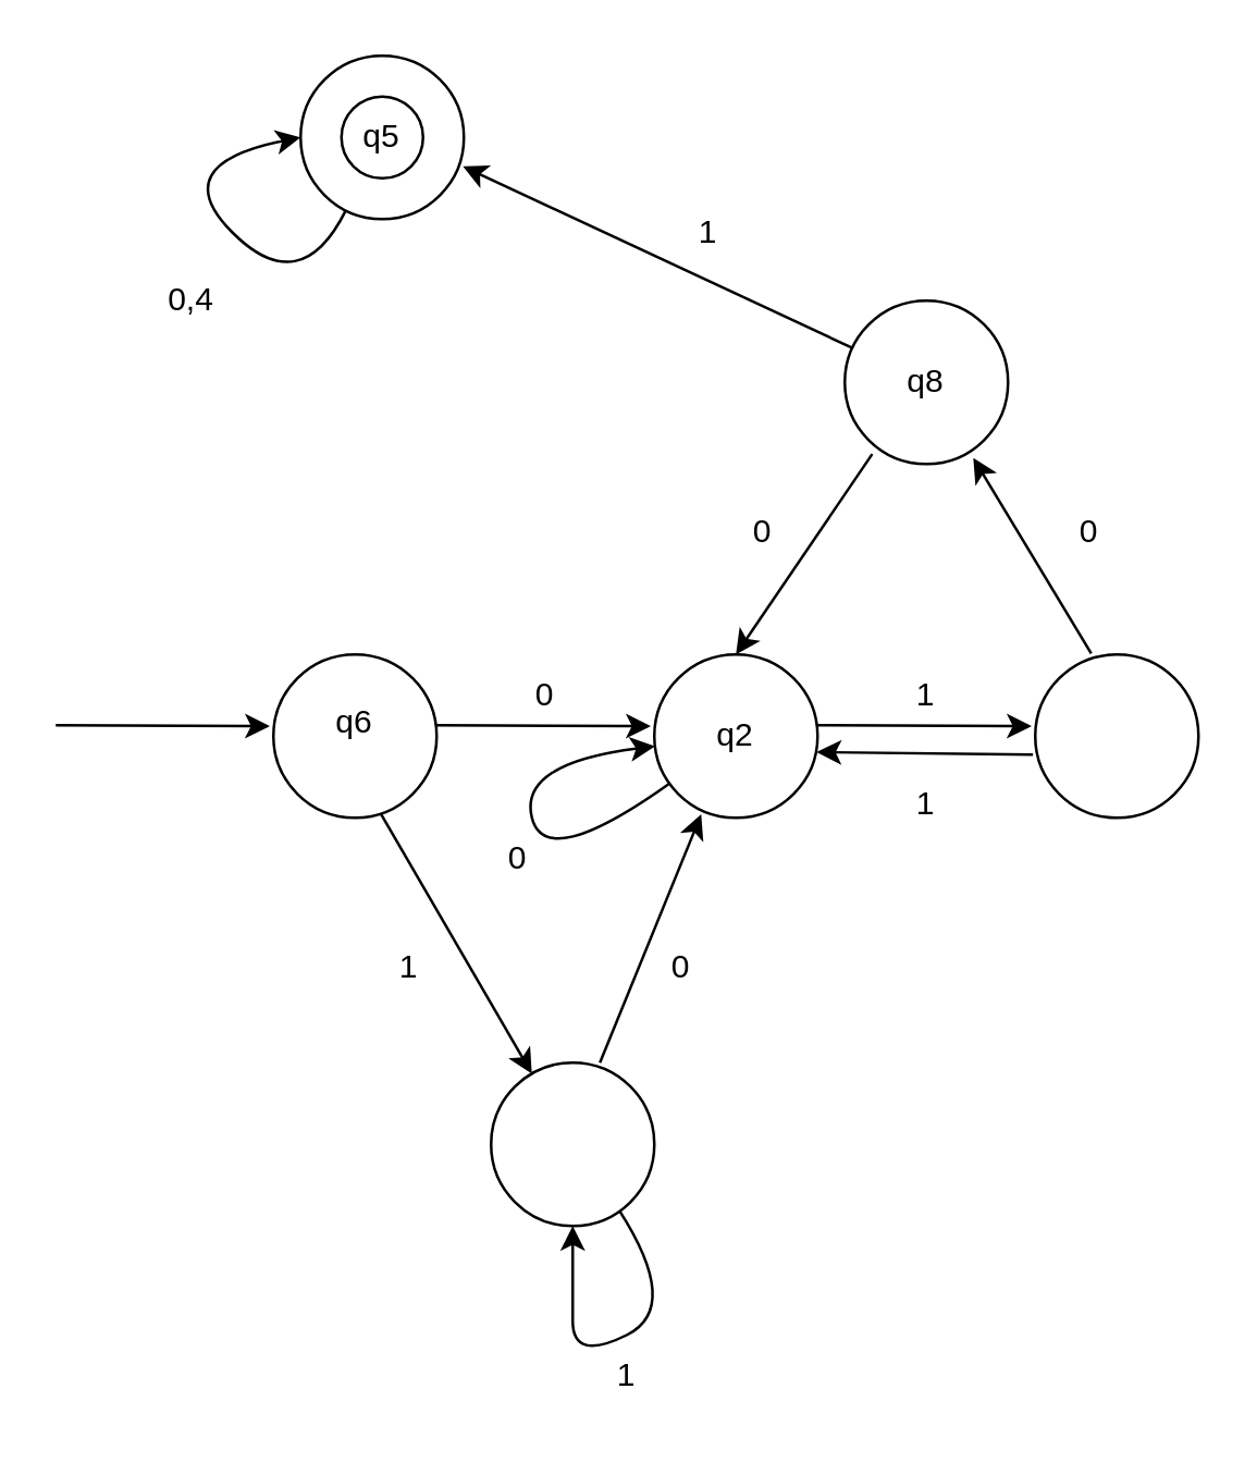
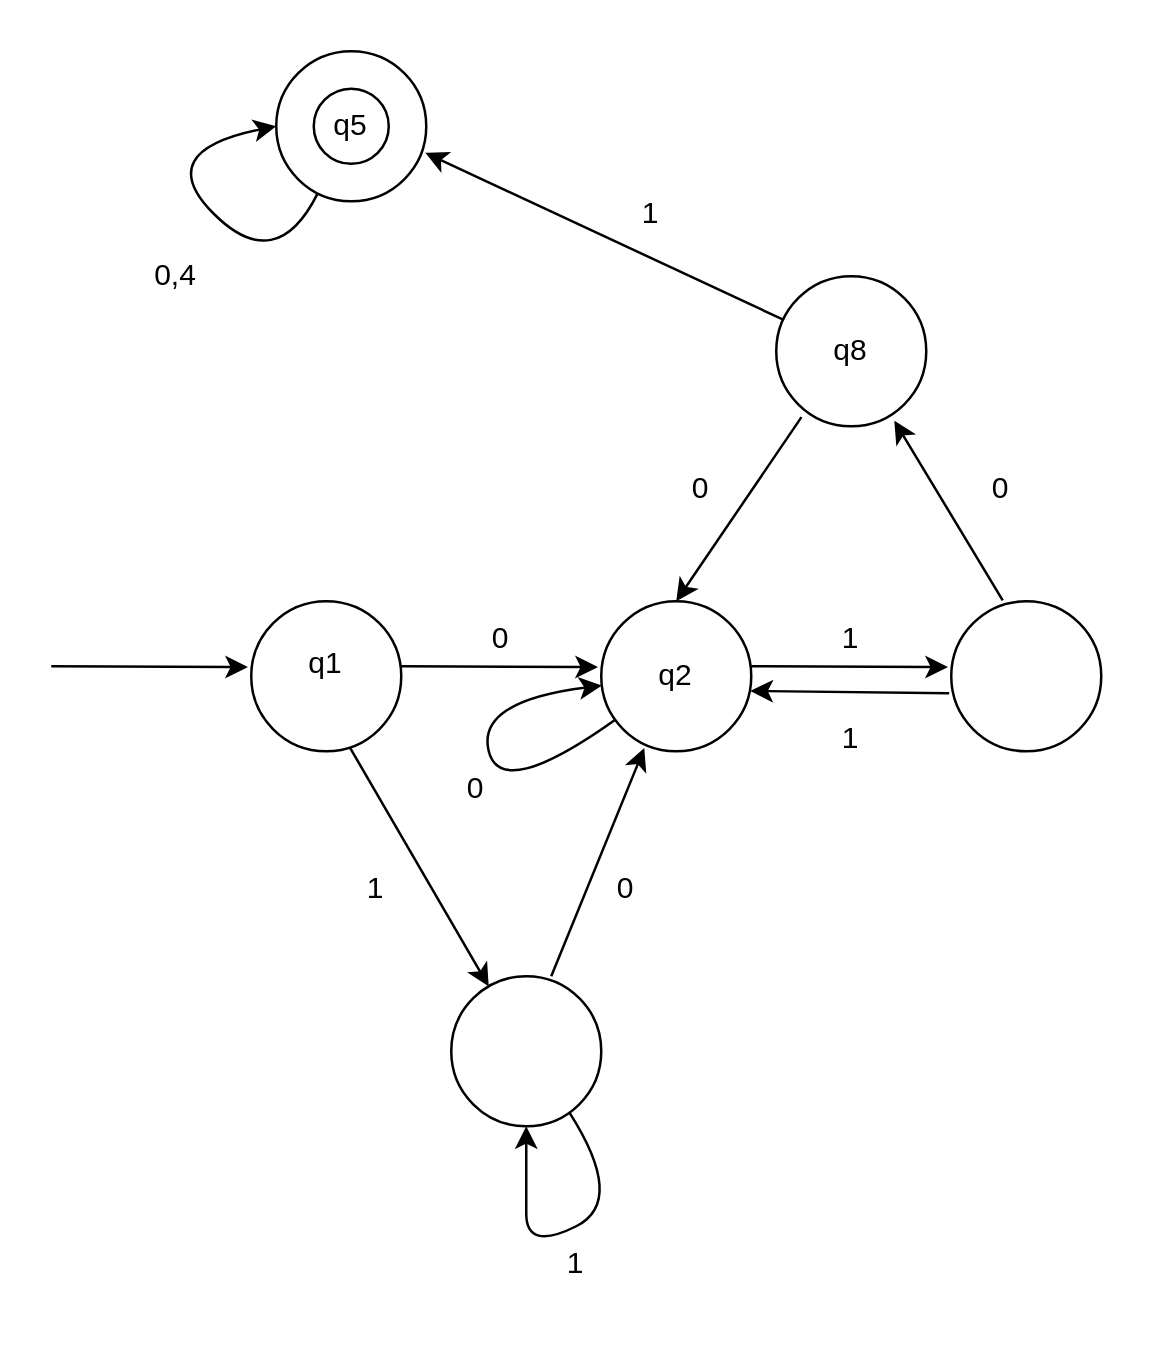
  <mxCell id="0" />
  <mxCell id="1" parent="0" />
  <mxCell id="2" value="" style="ellipse;whiteSpace=wrap;html=1;" vertex="1" parent="1"><mxGeometry x="100" y="240" width="60" height="60" as="geometry" /></mxCell>
  <mxCell id="3" value="" style="endArrow=classic;html=1;rounded=0;entryX=-0.022;entryY=0.439;entryDx=0;entryDy=0;entryPerimeter=0;" edge="1" parent="1" target="2"><mxGeometry width="50" height="50" relative="1" as="geometry"><mxPoint x="20" y="266" as="sourcePoint" /><mxPoint x="70" y="245" as="targetPoint" /></mxGeometry></mxCell>
  <mxCell id="4" value="" style="ellipse;whiteSpace=wrap;html=1;" vertex="1" parent="1"><mxGeometry x="240" y="240" width="60" height="60" as="geometry" /></mxCell>
  <mxCell id="5" value="" style="endArrow=classic;html=1;rounded=0;entryX=-0.022;entryY=0.439;entryDx=0;entryDy=0;entryPerimeter=0;" edge="1" parent="1" target="4"><mxGeometry width="50" height="50" relative="1" as="geometry"><mxPoint x="160" y="266" as="sourcePoint" /><mxPoint x="210" y="245" as="targetPoint" /></mxGeometry></mxCell>
  <mxCell id="6" value="" style="ellipse;whiteSpace=wrap;html=1;" vertex="1" parent="1"><mxGeometry x="380" y="240" width="60" height="60" as="geometry" /></mxCell>
  <mxCell id="7" value="" style="endArrow=classic;html=1;rounded=0;entryX=-0.022;entryY=0.439;entryDx=0;entryDy=0;entryPerimeter=0;" edge="1" parent="1" target="6"><mxGeometry width="50" height="50" relative="1" as="geometry"><mxPoint x="300" y="266" as="sourcePoint" /><mxPoint x="350" y="245" as="targetPoint" /></mxGeometry></mxCell>
  <mxCell id="8" value="" style="ellipse;whiteSpace=wrap;html=1;" vertex="1" parent="1"><mxGeometry x="310" y="110" width="60" height="60" as="geometry" /></mxCell>
  <mxCell id="9" value="" style="endArrow=classic;html=1;rounded=0;entryX=0.787;entryY=0.963;entryDx=0;entryDy=0;entryPerimeter=0;exitX=0.343;exitY=-0.006;exitDx=0;exitDy=0;exitPerimeter=0;" edge="1" parent="1" target="8" source="6"><mxGeometry width="50" height="50" relative="1" as="geometry"><mxPoint x="220" y="136" as="sourcePoint" /><mxPoint x="270" y="115" as="targetPoint" /></mxGeometry></mxCell>
  <mxCell id="10" value="" style="ellipse;whiteSpace=wrap;html=1;" vertex="1" parent="1"><mxGeometry x="110" y="20" width="60" height="60" as="geometry" /></mxCell>
  <mxCell id="11" value="" style="endArrow=classic;html=1;rounded=0;entryX=0.994;entryY=0.677;entryDx=0;entryDy=0;entryPerimeter=0;" edge="1" parent="1" target="10" source="8"><mxGeometry width="50" height="50" relative="1" as="geometry"><mxPoint x="30" y="46" as="sourcePoint" /><mxPoint x="80" y="25" as="targetPoint" /></mxGeometry></mxCell>
  <mxCell id="12" value="" style="ellipse;whiteSpace=wrap;html=1;" vertex="1" parent="1"><mxGeometry x="180" y="390" width="60" height="60" as="geometry" /></mxCell>
  <mxCell id="13" value="" style="endArrow=classic;html=1;rounded=0;exitX=0.66;exitY=0.979;exitDx=0;exitDy=0;exitPerimeter=0;" edge="1" parent="1" target="12" source="2"><mxGeometry width="50" height="50" relative="1" as="geometry"><mxPoint x="100" y="416" as="sourcePoint" /><mxPoint x="150" y="395" as="targetPoint" /></mxGeometry></mxCell>
  <mxCell id="14" value="" style="ellipse;whiteSpace=wrap;html=1;" vertex="1" parent="1"><mxGeometry x="125" y="35" width="30" height="30" as="geometry" /></mxCell>
  <mxCell id="15" value="" style="curved=1;endArrow=classic;html=1;rounded=0;exitX=0.787;exitY=0.907;exitDx=0;exitDy=0;exitPerimeter=0;" edge="1" parent="1" source="12" target="12"><mxGeometry width="50" height="50" relative="1" as="geometry"><mxPoint x="210" y="520" as="sourcePoint" /><mxPoint x="140" y="470" as="targetPoint" /><Array as="points"><mxPoint x="250" y="480" /><mxPoint x="210" y="500" /><mxPoint x="210" y="470" /></Array></mxGeometry></mxCell>
  <mxCell id="16" value="" style="curved=1;endArrow=classic;html=1;rounded=0;" edge="1" parent="1" source="4" target="4"><mxGeometry width="50" height="50" relative="1" as="geometry"><mxPoint x="190" y="330" as="sourcePoint" /><mxPoint x="240" y="280" as="targetPoint" /><Array as="points"><mxPoint x="200" y="320" /><mxPoint x="190" y="280" /></Array></mxGeometry></mxCell>
  <mxCell id="17" value="" style="endArrow=classic;html=1;rounded=0;entryX=0.287;entryY=0.979;entryDx=0;entryDy=0;entryPerimeter=0;" edge="1" parent="1" target="4"><mxGeometry width="50" height="50" relative="1" as="geometry"><mxPoint x="220" y="390" as="sourcePoint" /><mxPoint x="270" y="340" as="targetPoint" /></mxGeometry></mxCell>
  <mxCell id="18" value="" style="endArrow=classic;html=1;rounded=0;entryX=0.994;entryY=0.598;entryDx=0;entryDy=0;entryPerimeter=0;exitX=-0.014;exitY=0.613;exitDx=0;exitDy=0;exitPerimeter=0;" edge="1" parent="1" source="6" target="4"><mxGeometry width="50" height="50" relative="1" as="geometry"><mxPoint x="320" y="350" as="sourcePoint" /><mxPoint x="370" y="300" as="targetPoint" /></mxGeometry></mxCell>
  <mxCell id="19" value="" style="endArrow=classic;html=1;rounded=0;entryX=0.5;entryY=0;entryDx=0;entryDy=0;exitX=0.168;exitY=0.939;exitDx=0;exitDy=0;exitPerimeter=0;" edge="1" parent="1" source="8" target="4"><mxGeometry width="50" height="50" relative="1" as="geometry"><mxPoint x="245" y="200" as="sourcePoint" /><mxPoint x="295" y="150" as="targetPoint" /></mxGeometry></mxCell>
  <mxCell id="20" value="" style="curved=1;endArrow=classic;html=1;rounded=0;entryX=0;entryY=0.5;entryDx=0;entryDy=0;" edge="1" parent="1" source="10" target="10"><mxGeometry width="50" height="50" relative="1" as="geometry"><mxPoint x="60" y="110" as="sourcePoint" /><mxPoint x="110" y="60" as="targetPoint" /><Array as="points"><mxPoint x="110" y="110" /><mxPoint x="60" y="60" /></Array></mxGeometry></mxCell>
- <mxCell id="21" value="q6" style="text;strokeColor=none;align=center;fillColor=none;html=1;verticalAlign=middle;whiteSpace=wrap;rounded=0;" vertex="1" parent="1"><mxGeometry x="100" y="250" width="60" height="30" as="geometry" /></mxCell>
+ <mxCell id="21" value="q1" style="text;strokeColor=none;align=center;fillColor=none;html=1;verticalAlign=middle;whiteSpace=wrap;rounded=0;" vertex="1" parent="1"><mxGeometry x="100" y="250" width="60" height="30" as="geometry" /></mxCell>
  <mxCell id="22" value="q2" style="text;strokeColor=none;align=center;fillColor=none;html=1;verticalAlign=middle;whiteSpace=wrap;rounded=0;" vertex="1" parent="1"><mxGeometry x="240" y="255" width="60" height="30" as="geometry" /></mxCell>
  <mxCell id="23" value="q8" style="text;strokeColor=none;align=center;fillColor=none;html=1;verticalAlign=middle;whiteSpace=wrap;rounded=0;" vertex="1" parent="1"><mxGeometry x="310" y="125" width="60" height="30" as="geometry" /></mxCell>
  <mxCell id="24" value="q5" style="text;strokeColor=none;align=center;fillColor=none;html=1;verticalAlign=middle;whiteSpace=wrap;rounded=0;" vertex="1" parent="1"><mxGeometry x="110" y="35" width="60" height="30" as="geometry" /></mxCell>
  <mxCell id="25" value="0" style="text;strokeColor=none;align=center;fillColor=none;html=1;verticalAlign=middle;whiteSpace=wrap;rounded=0;" vertex="1" parent="1"><mxGeometry x="170" y="240" width="60" height="30" as="geometry" /></mxCell>
  <mxCell id="26" value="1" style="text;strokeColor=none;align=center;fillColor=none;html=1;verticalAlign=middle;whiteSpace=wrap;rounded=0;" vertex="1" parent="1"><mxGeometry x="120" y="340" width="60" height="30" as="geometry" /></mxCell>
  <mxCell id="27" value="1" style="text;strokeColor=none;align=center;fillColor=none;html=1;verticalAlign=middle;whiteSpace=wrap;rounded=0;" vertex="1" parent="1"><mxGeometry x="200" y="490" width="60" height="30" as="geometry" /></mxCell>
  <mxCell id="28" value="0" style="text;strokeColor=none;align=center;fillColor=none;html=1;verticalAlign=middle;whiteSpace=wrap;rounded=0;" vertex="1" parent="1"><mxGeometry x="220" y="340" width="60" height="30" as="geometry" /></mxCell>
  <mxCell id="29" value="0" style="text;strokeColor=none;align=center;fillColor=none;html=1;verticalAlign=middle;whiteSpace=wrap;rounded=0;" vertex="1" parent="1"><mxGeometry x="160" y="300" width="60" height="30" as="geometry" /></mxCell>
  <mxCell id="30" value="1" style="text;strokeColor=none;align=center;fillColor=none;html=1;verticalAlign=middle;whiteSpace=wrap;rounded=0;" vertex="1" parent="1"><mxGeometry x="310" y="240" width="60" height="30" as="geometry" /></mxCell>
  <mxCell id="31" value="1" style="text;strokeColor=none;align=center;fillColor=none;html=1;verticalAlign=middle;whiteSpace=wrap;rounded=0;" vertex="1" parent="1"><mxGeometry x="310" y="280" width="60" height="30" as="geometry" /></mxCell>
  <mxCell id="32" value="0" style="text;strokeColor=none;align=center;fillColor=none;html=1;verticalAlign=middle;whiteSpace=wrap;rounded=0;" vertex="1" parent="1"><mxGeometry x="370" y="180" width="60" height="30" as="geometry" /></mxCell>
  <mxCell id="33" value="0" style="text;strokeColor=none;align=center;fillColor=none;html=1;verticalAlign=middle;whiteSpace=wrap;rounded=0;" vertex="1" parent="1"><mxGeometry x="250" y="180" width="60" height="30" as="geometry" /></mxCell>
  <mxCell id="34" value="1" style="text;strokeColor=none;align=center;fillColor=none;html=1;verticalAlign=middle;whiteSpace=wrap;rounded=0;" vertex="1" parent="1"><mxGeometry x="230" y="70" width="60" height="30" as="geometry" /></mxCell>
  <mxCell id="35" value="0,4" style="text;strokeColor=none;align=center;fillColor=none;html=1;verticalAlign=middle;whiteSpace=wrap;rounded=0;" vertex="1" parent="1"><mxGeometry x="40" y="95" width="60" height="30" as="geometry" /></mxCell>
